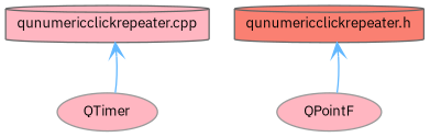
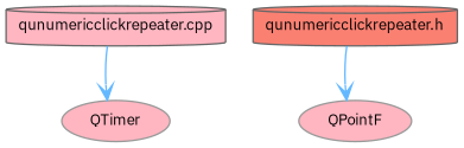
  digraph {
    fontname="IBM Plex Sans"
    node [color=grey60 fillcolor=lightpink fontname="IBM Plex Sans" fontsize=10 shape=cylinder style=filled]
    edge [arrowhead=vee color=steelblue1 fontname="IBM Plex Sans" fontsize=10 labelfontname=Helvetica labelfontsize=10 style=solid]
    n1 [color=gray40 fontcolor=black height=0.2 label="qunumericclickrepeater.cpp" width=0.4]
    n2 [height=0.2 label=QTimer shape=ellipse width=0.4]
    n3 [color=grey40 fillcolor=salmon height=0.2 label="qunumericclickrepeater.h" width=0.4]
    n4 [height=0.2 label=QPointF shape=ellipse width=0.4]
-   n2 -> n1
-   n4 -> n3
+   n1 -> n2
+   n3 -> n4
  }
